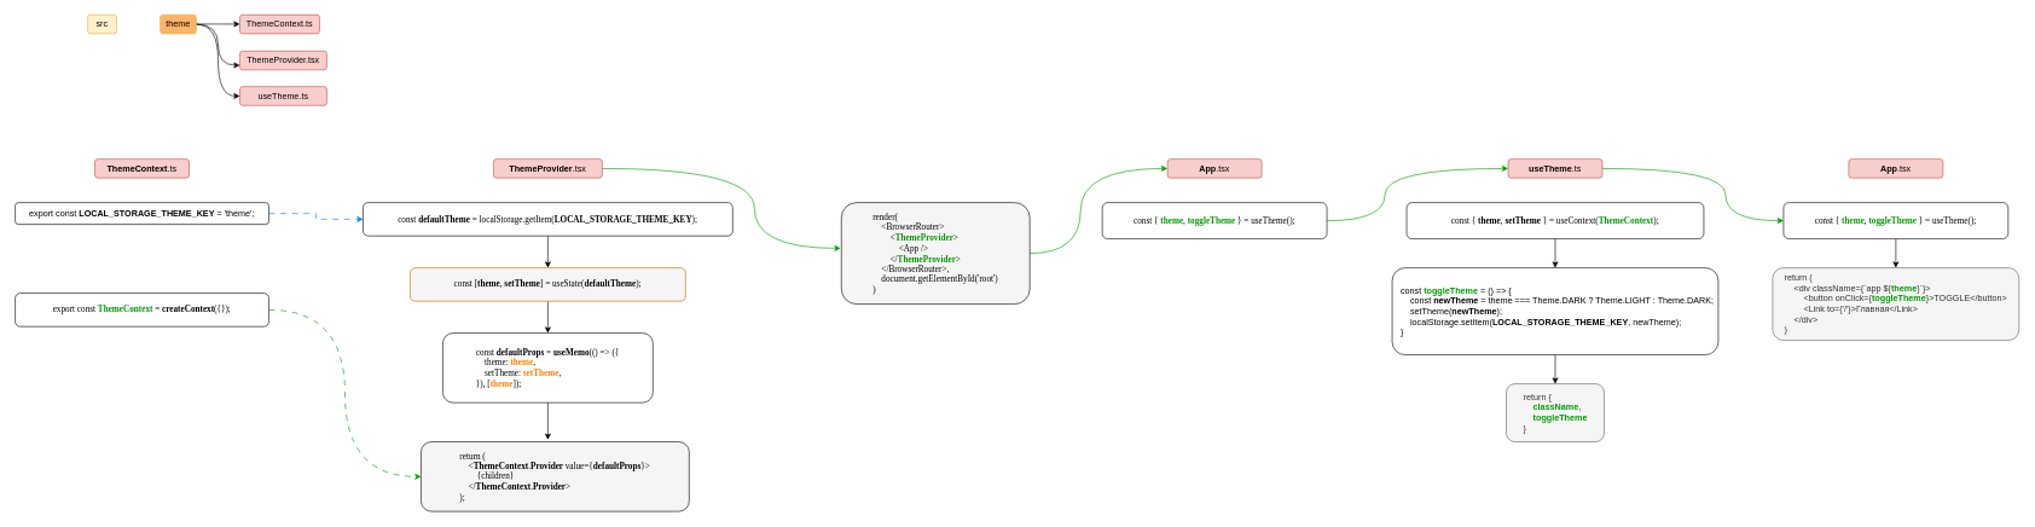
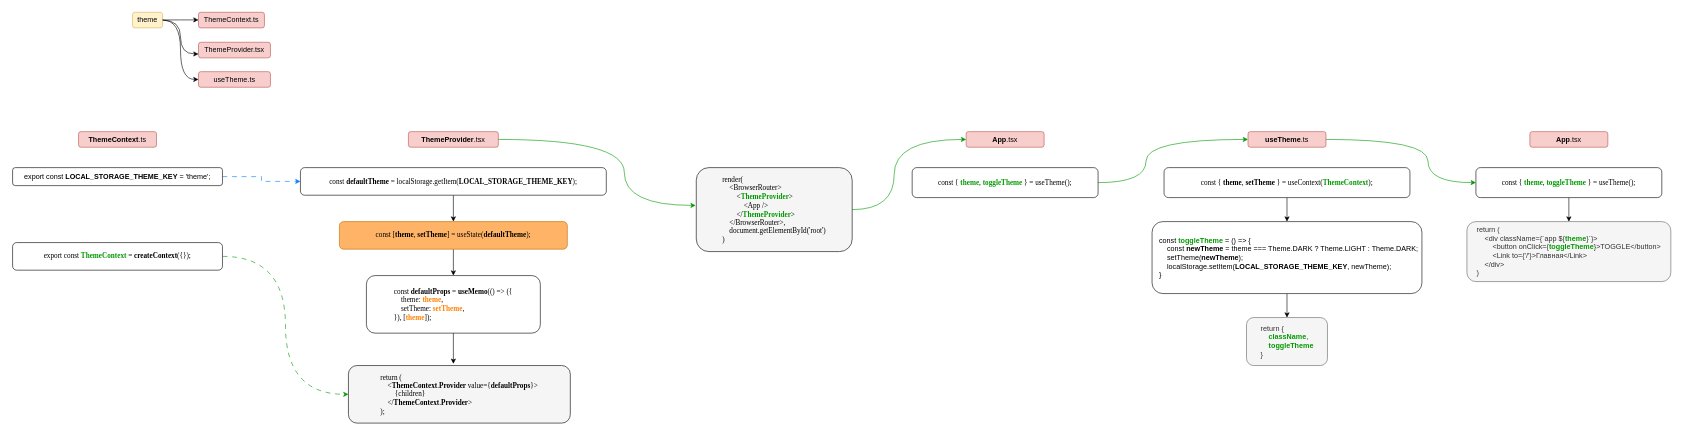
  <mxCell id="0" />
  <mxCell id="1" parent="0" />
  <mxCell id="2" value="&lt;font style=&quot;font-size: 12px;&quot;&gt;&lt;b&gt;ThemeContext&lt;/b&gt;.ts&lt;/font&gt;" style="rounded=1;whiteSpace=wrap;html=1;fillColor=#f8cecc;strokeColor=#b85450;" vertex="1" parent="1"><mxGeometry x="130" y="219" width="130" height="26" as="geometry" /></mxCell>
  <mxCell id="3" style="edgeStyle=orthogonalEdgeStyle;rounded=0;orthogonalLoop=1;jettySize=auto;html=1;entryX=0;entryY=0.5;entryDx=0;entryDy=0;curved=1;dashed=1;strokeColor=#009900;dashPattern=8 8;" edge="1" parent="1" source="4" target="21"><mxGeometry relative="1" as="geometry" /></mxCell>
  <mxCell id="4" value="&lt;div style=&quot;text-align: left;&quot;&gt;&lt;span style=&quot;font-family: Verdana; background-color: initial;&quot;&gt;export const &lt;b&gt;&lt;font color=&quot;#009900&quot;&gt;ThemeContext &lt;/font&gt;&lt;/b&gt;= &lt;/span&gt;&lt;b style=&quot;font-family: Verdana; background-color: initial;&quot;&gt;createContext&lt;/b&gt;&lt;span style=&quot;font-family: Verdana; background-color: initial;&quot;&gt;({});&lt;/span&gt;&lt;/div&gt;" style="rounded=1;whiteSpace=wrap;html=1;" vertex="1" parent="1"><mxGeometry x="20" y="404" width="350" height="46" as="geometry" /></mxCell>
  <mxCell id="5" value="&lt;font style=&quot;font-size: 12px;&quot;&gt;&lt;b&gt;ThemeProvider&lt;/b&gt;.tsx&lt;/font&gt;" style="rounded=1;whiteSpace=wrap;html=1;fillColor=#f8cecc;strokeColor=#b85450;" vertex="1" parent="1"><mxGeometry x="680" y="219" width="150" height="26" as="geometry" /></mxCell>
- <mxCell id="6" value="&lt;font style=&quot;font-size: 12px;&quot;&gt;src&lt;/font&gt;" style="rounded=1;whiteSpace=wrap;html=1;fillColor=#fff2cc;strokeColor=#d6b656;" vertex="1" parent="1"><mxGeometry x="120" y="20" width="40" height="26" as="geometry" /></mxCell>
  <mxCell id="7" style="edgeStyle=orthogonalEdgeStyle;rounded=0;orthogonalLoop=1;jettySize=auto;html=1;exitX=1;exitY=0.5;exitDx=0;exitDy=0;entryX=0;entryY=0.5;entryDx=0;entryDy=0;curved=1;strokeColor=#000000;" edge="1" parent="1" source="9" target="12"><mxGeometry relative="1" as="geometry" /></mxCell>
  <mxCell id="8" style="edgeStyle=orthogonalEdgeStyle;rounded=0;orthogonalLoop=1;jettySize=auto;html=1;exitX=1;exitY=0.5;exitDx=0;exitDy=0;entryX=0;entryY=0.75;entryDx=0;entryDy=0;curved=1;strokeColor=#000000;" edge="1" parent="1" source="9" target="11"><mxGeometry relative="1" as="geometry" /></mxCell>
- <mxCell id="9" value="&lt;font style=&quot;font-size: 12px;&quot;&gt;theme&lt;/font&gt;" style="rounded=1;whiteSpace=wrap;html=1;fillColor=#ffb366;strokeColor=#d6b656;" vertex="1" parent="1"><mxGeometry x="220" y="20" width="50" height="26" as="geometry" /></mxCell>
+ <mxCell id="9" value="&lt;font style=&quot;font-size: 12px;&quot;&gt;theme&lt;/font&gt;" style="rounded=1;whiteSpace=wrap;html=1;fillColor=#fff2cc;strokeColor=#d6b656;" vertex="1" parent="1"><mxGeometry x="220" y="20" width="50" height="26" as="geometry" /></mxCell>
  <mxCell id="10" value="&lt;font style=&quot;font-size: 12px;&quot;&gt;ThemeContext.ts&lt;/font&gt;" style="rounded=1;whiteSpace=wrap;html=1;fillColor=#f8cecc;strokeColor=#b85450;" vertex="1" parent="1"><mxGeometry x="330" y="20" width="110" height="26" as="geometry" /></mxCell>
  <mxCell id="11" value="&lt;font style=&quot;font-size: 12px;&quot;&gt;ThemeProvider.tsx&lt;/font&gt;" style="rounded=1;whiteSpace=wrap;html=1;fillColor=#f8cecc;strokeColor=#b85450;" vertex="1" parent="1"><mxGeometry x="330" y="70" width="120" height="26" as="geometry" /></mxCell>
  <mxCell id="12" value="&lt;font style=&quot;font-size: 12px;&quot;&gt;useTheme.ts&lt;/font&gt;" style="rounded=1;whiteSpace=wrap;html=1;fillColor=#f8cecc;strokeColor=#b85450;" vertex="1" parent="1"><mxGeometry x="330" y="119" width="120" height="26" as="geometry" /></mxCell>
  <mxCell id="13" style="edgeStyle=orthogonalEdgeStyle;orthogonalLoop=1;jettySize=auto;html=1;entryX=0;entryY=0.5;entryDx=0;entryDy=0;rounded=0;curved=1;strokeColor=#000000;" edge="1" parent="1"><mxGeometry relative="1" as="geometry"><mxPoint x="270" y="32.71" as="sourcePoint" /><mxPoint x="330" y="32.71" as="targetPoint" /></mxGeometry></mxCell>
  <mxCell id="14" style="edgeStyle=orthogonalEdgeStyle;rounded=0;orthogonalLoop=1;jettySize=auto;html=1;exitX=0.5;exitY=1;exitDx=0;exitDy=0;entryX=0.5;entryY=0;entryDx=0;entryDy=0;" edge="1" parent="1" source="15" target="17"><mxGeometry relative="1" as="geometry" /></mxCell>
  <mxCell id="15" value="&lt;div style=&quot;&quot;&gt;&lt;font face=&quot;Verdana&quot;&gt;const &lt;b style=&quot;&quot;&gt;defaultTheme &lt;/b&gt;= localStorage.getItem(&lt;b&gt;LOCAL_STORAGE_THEME_KEY&lt;/b&gt;);&lt;/font&gt;&lt;/div&gt;" style="rounded=1;whiteSpace=wrap;html=1;align=center;" vertex="1" parent="1"><mxGeometry x="500" y="279" width="510" height="46" as="geometry" /></mxCell>
  <mxCell id="16" style="edgeStyle=orthogonalEdgeStyle;rounded=0;orthogonalLoop=1;jettySize=auto;html=1;exitX=0.5;exitY=1;exitDx=0;exitDy=0;entryX=0.5;entryY=0;entryDx=0;entryDy=0;" edge="1" parent="1" source="17" target="20"><mxGeometry relative="1" as="geometry" /></mxCell>
- <mxCell id="17" value="&lt;div style=&quot;text-align: left;&quot;&gt;&lt;font face=&quot;Verdana&quot;&gt;const [&lt;b&gt;theme&lt;/b&gt;, &lt;b&gt;setTheme&lt;/b&gt;] = useState(&lt;b style=&quot;&quot;&gt;defaultTheme&lt;/b&gt;);&lt;/font&gt;&lt;br&gt;&lt;/div&gt;" style="rounded=1;whiteSpace=wrap;html=1;fillColor=#f5f5f5;strokeColor=#BD7000;fontColor=#000000;" vertex="1" parent="1"><mxGeometry x="565" y="369" width="380" height="46" as="geometry" /></mxCell>
+ <mxCell id="17" value="&lt;div style=&quot;text-align: left;&quot;&gt;&lt;font face=&quot;Verdana&quot;&gt;const [&lt;b&gt;theme&lt;/b&gt;, &lt;b&gt;setTheme&lt;/b&gt;] = useState(&lt;b style=&quot;&quot;&gt;defaultTheme&lt;/b&gt;);&lt;/font&gt;&lt;br&gt;&lt;/div&gt;" style="rounded=1;whiteSpace=wrap;html=1;fillColor=#FFB366;strokeColor=#BD7000;fontColor=#000000;" vertex="1" parent="1"><mxGeometry x="565" y="369" width="380" height="46" as="geometry" /></mxCell>
  <mxCell id="18" style="edgeStyle=orthogonalEdgeStyle;rounded=0;orthogonalLoop=1;jettySize=auto;html=1;exitX=1;exitY=0.5;exitDx=0;exitDy=0;entryX=0;entryY=0.5;entryDx=0;entryDy=0;dashed=1;dashPattern=8 8;strokeColor=#007FFF;" edge="1" parent="1" source="19" target="15"><mxGeometry relative="1" as="geometry" /></mxCell>
  <mxCell id="19" value="&lt;div style=&quot;text-align: left;&quot;&gt;&lt;span style=&quot;background-color: initial;&quot;&gt;export const &lt;/span&gt;&lt;b style=&quot;background-color: initial;&quot;&gt;LOCAL_STORAGE_THEME_KEY&lt;/b&gt;&lt;span style=&quot;background-color: initial;&quot;&gt; = 'theme';&lt;/span&gt;&lt;br&gt;&lt;/div&gt;" style="rounded=1;whiteSpace=wrap;html=1;" vertex="1" parent="1"><mxGeometry x="20" y="279" width="350" height="30" as="geometry" /></mxCell>
  <mxCell id="20" value="&lt;div style=&quot;text-align: left;&quot;&gt;&lt;div&gt;&lt;font face=&quot;Verdana&quot;&gt;const &lt;b&gt;defaultProps &lt;/b&gt;= &lt;b style=&quot;&quot;&gt;useMemo&lt;/b&gt;(() =&amp;gt; ({&lt;/font&gt;&lt;/div&gt;&lt;div&gt;&lt;font face=&quot;Verdana&quot;&gt;&amp;nbsp; &amp;nbsp; theme: &lt;font color=&quot;#ff8000&quot;&gt;&lt;b&gt;theme&lt;/b&gt;&lt;/font&gt;,&lt;/font&gt;&lt;/div&gt;&lt;div&gt;&lt;font face=&quot;Verdana&quot;&gt;&amp;nbsp; &amp;nbsp; setTheme: &lt;b&gt;&lt;font color=&quot;#ff8000&quot;&gt;setTheme&lt;/font&gt;&lt;/b&gt;,&lt;/font&gt;&lt;/div&gt;&lt;div&gt;&lt;font face=&quot;Verdana&quot;&gt;}), [&lt;b&gt;&lt;font color=&quot;#ff8000&quot;&gt;theme&lt;/font&gt;&lt;/b&gt;]);&lt;/font&gt;&lt;/div&gt;&lt;/div&gt;" style="rounded=1;whiteSpace=wrap;html=1;" vertex="1" parent="1"><mxGeometry x="610" y="459" width="290" height="96" as="geometry" /></mxCell>
  <mxCell id="21" value="&lt;div style=&quot;text-align: left;&quot;&gt;&lt;div&gt;&lt;font color=&quot;#000000&quot; face=&quot;Verdana&quot;&gt;return (&lt;/font&gt;&lt;/div&gt;&lt;div&gt;&lt;font color=&quot;#000000&quot; face=&quot;Verdana&quot;&gt;&amp;nbsp; &amp;nbsp; &amp;lt;&lt;b&gt;ThemeContext&lt;/b&gt;.&lt;b&gt;Provider &lt;/b&gt;value={&lt;b&gt;defaultProps&lt;/b&gt;}&amp;gt;&lt;/font&gt;&lt;/div&gt;&lt;div&gt;&lt;font color=&quot;#000000&quot; face=&quot;Verdana&quot;&gt;&lt;span style=&quot;white-space: pre;&quot;&gt;&amp;nbsp;&amp;nbsp;&amp;nbsp;&amp;nbsp;&lt;/span&gt;&lt;span style=&quot;white-space: pre;&quot;&gt;&amp;nbsp;&amp;nbsp;&amp;nbsp;&amp;nbsp;&lt;/span&gt;{children}&lt;/font&gt;&lt;/div&gt;&lt;div&gt;&lt;font color=&quot;#000000&quot; face=&quot;Verdana&quot;&gt;&amp;nbsp; &amp;nbsp; &amp;lt;/&lt;b&gt;ThemeContext&lt;/b&gt;.&lt;b&gt;Provider&lt;/b&gt;&amp;gt;&lt;/font&gt;&lt;/div&gt;&lt;div&gt;&lt;font color=&quot;#000000&quot; face=&quot;Verdana&quot;&gt;);&lt;/font&gt;&lt;/div&gt;&lt;/div&gt;" style="rounded=1;whiteSpace=wrap;html=1;fillColor=#f5f5f5;fontColor=#333333;strokeColor=#000000;" vertex="1" parent="1"><mxGeometry x="580" y="609" width="370" height="96" as="geometry" /></mxCell>
  <mxCell id="22" style="edgeStyle=orthogonalEdgeStyle;rounded=0;orthogonalLoop=1;jettySize=auto;html=1;exitX=0.5;exitY=1;exitDx=0;exitDy=0;entryX=0.473;entryY=-0.03;entryDx=0;entryDy=0;entryPerimeter=0;" edge="1" parent="1" source="20" target="21"><mxGeometry relative="1" as="geometry" /></mxCell>
  <mxCell id="23" value="&lt;font style=&quot;font-size: 12px;&quot;&gt;&lt;b&gt;App&lt;/b&gt;.tsx&lt;/font&gt;" style="rounded=1;whiteSpace=wrap;html=1;fillColor=#f8cecc;strokeColor=#b85450;" vertex="1" parent="1"><mxGeometry x="1610" y="219" width="130" height="26" as="geometry" /></mxCell>
  <mxCell id="24" style="edgeStyle=orthogonalEdgeStyle;rounded=0;orthogonalLoop=1;jettySize=auto;html=1;exitX=1;exitY=0.5;exitDx=0;exitDy=0;entryX=0;entryY=0.5;entryDx=0;entryDy=0;curved=1;strokeColor=#009900;" edge="1" parent="1" source="25" target="38"><mxGeometry relative="1" as="geometry"><Array as="points"><mxPoint x="2380" y="232" /><mxPoint x="2380" y="304" /></Array></mxGeometry></mxCell>
  <mxCell id="25" value="&lt;font style=&quot;&quot;&gt;&lt;b&gt;useTheme&lt;/b&gt;.ts&lt;/font&gt;" style="rounded=1;whiteSpace=wrap;html=1;fillColor=#f8cecc;strokeColor=#b85450;" vertex="1" parent="1"><mxGeometry x="2080" y="219" width="130" height="26" as="geometry" /></mxCell>
  <mxCell id="26" style="edgeStyle=orthogonalEdgeStyle;rounded=0;orthogonalLoop=1;jettySize=auto;html=1;entryX=0;entryY=0.5;entryDx=0;entryDy=0;curved=1;strokeColor=#009900;" edge="1" parent="1" source="27" target="23"><mxGeometry relative="1" as="geometry"><Array as="points"><mxPoint x="1490" y="349" /><mxPoint x="1490" y="232" /></Array></mxGeometry></mxCell>
  <mxCell id="27" value="&lt;div style=&quot;text-align: left;&quot;&gt;&lt;div&gt;&lt;font face=&quot;Verdana&quot; color=&quot;#000000&quot;&gt;render(&lt;/font&gt;&lt;/div&gt;&lt;div&gt;&lt;font face=&quot;Verdana&quot; color=&quot;#000000&quot;&gt;&amp;nbsp; &amp;nbsp; &amp;lt;BrowserRouter&amp;gt;&lt;span style=&quot;&quot;&gt;&lt;/span&gt;&lt;/font&gt;&lt;/div&gt;&lt;div&gt;&lt;font face=&quot;Verdana&quot;&gt;&lt;span style=&quot;color: rgb(0, 0, 0);&quot;&gt;&lt;span style=&quot;white-space: pre;&quot;&gt;&amp;nbsp;&amp;nbsp;&amp;nbsp;&amp;nbsp;&lt;/span&gt;&lt;span style=&quot;white-space: pre;&quot;&gt;&amp;nbsp;&amp;nbsp;&amp;nbsp;&amp;nbsp;&lt;/span&gt;&lt;/span&gt;&lt;font color=&quot;#000000&quot;&gt;&amp;lt;&lt;/font&gt;&lt;b style=&quot;&quot;&gt;&lt;font color=&quot;#009900&quot;&gt;ThemeProvider&lt;/font&gt;&lt;/b&gt;&lt;font color=&quot;#000000&quot;&gt;&amp;gt;&lt;/font&gt;&lt;/font&gt;&lt;/div&gt;&lt;div&gt;&lt;font face=&quot;Verdana&quot; color=&quot;#000000&quot;&gt;&lt;span style=&quot;&quot;&gt;&lt;span style=&quot;&quot;&gt;&lt;span style=&quot;white-space: pre;&quot;&gt;&amp;nbsp;&amp;nbsp;&amp;nbsp;&amp;nbsp;&lt;/span&gt;&lt;span style=&quot;white-space: pre;&quot;&gt;&amp;nbsp;&amp;nbsp;&amp;nbsp;&amp;nbsp;&lt;/span&gt;&lt;span style=&quot;white-space: pre;&quot;&gt;&amp;nbsp;&amp;nbsp;&amp;nbsp;&amp;nbsp;&lt;/span&gt;&lt;/span&gt;&amp;lt;App /&amp;gt;&lt;/span&gt;&lt;/font&gt;&lt;/div&gt;&lt;div&gt;&lt;font face=&quot;Verdana&quot;&gt;&lt;span style=&quot;color: rgb(0, 0, 0);&quot;&gt;&lt;span style=&quot;white-space: pre;&quot;&gt;&amp;nbsp;&amp;nbsp;&amp;nbsp;&amp;nbsp;&lt;/span&gt;&lt;span style=&quot;white-space: pre;&quot;&gt;&amp;nbsp;&amp;nbsp;&amp;nbsp;&amp;nbsp;&lt;/span&gt;&lt;/span&gt;&lt;font color=&quot;#000000&quot;&gt;&amp;lt;/&lt;/font&gt;&lt;b style=&quot;&quot;&gt;&lt;font color=&quot;#009900&quot;&gt;ThemeProvider&lt;/font&gt;&lt;/b&gt;&lt;font color=&quot;#000000&quot;&gt;&amp;gt;&lt;/font&gt;&lt;/font&gt;&lt;/div&gt;&lt;div&gt;&lt;font face=&quot;Verdana&quot; color=&quot;#000000&quot;&gt;&lt;span style=&quot;&quot;&gt;&lt;span style=&quot;&quot;&gt;&lt;span style=&quot;white-space: pre;&quot;&gt;&amp;nbsp;&amp;nbsp;&amp;nbsp;&amp;nbsp;&lt;/span&gt;&lt;/span&gt;&amp;lt;/BrowserRouter&amp;gt;,&lt;/span&gt;&lt;/font&gt;&lt;/div&gt;&lt;div&gt;&lt;font face=&quot;Verdana&quot; color=&quot;#000000&quot;&gt;&lt;span style=&quot;&quot;&gt;&lt;span style=&quot;&quot;&gt;&lt;span style=&quot;white-space: pre;&quot;&gt;&amp;nbsp;&amp;nbsp;&amp;nbsp;&amp;nbsp;&lt;/span&gt;&lt;/span&gt;document.getElementById('root')&lt;/span&gt;&lt;/font&gt;&lt;/div&gt;&lt;div&gt;&lt;font face=&quot;Verdana&quot; color=&quot;#000000&quot;&gt;)&lt;/font&gt;&lt;/div&gt;&lt;/div&gt;" style="rounded=1;whiteSpace=wrap;html=1;fillColor=#f5f5f5;fontColor=#333333;strokeColor=#000000;" vertex="1" parent="1"><mxGeometry x="1160" y="279" width="260" height="140" as="geometry" /></mxCell>
  <mxCell id="28" style="edgeStyle=orthogonalEdgeStyle;rounded=0;orthogonalLoop=1;jettySize=auto;html=1;entryX=-0.004;entryY=0.45;entryDx=0;entryDy=0;entryPerimeter=0;curved=1;strokeColor=#009900;" edge="1" parent="1" source="5" target="27"><mxGeometry relative="1" as="geometry"><Array as="points"><mxPoint x="1040" y="232" /><mxPoint x="1040" y="342" /></Array></mxGeometry></mxCell>
  <mxCell id="29" style="edgeStyle=orthogonalEdgeStyle;rounded=0;orthogonalLoop=1;jettySize=auto;html=1;exitX=0.5;exitY=1;exitDx=0;exitDy=0;entryX=0.5;entryY=0;entryDx=0;entryDy=0;" edge="1" parent="1" source="30" target="34"><mxGeometry relative="1" as="geometry" /></mxCell>
  <mxCell id="30" value="&lt;div style=&quot;text-align: left;&quot;&gt;&lt;font face=&quot;Verdana&quot;&gt;const { &lt;b&gt;theme&lt;/b&gt;, &lt;b&gt;setTheme &lt;/b&gt;} = useContext(&lt;b&gt;&lt;font color=&quot;#009900&quot;&gt;ThemeContext&lt;/font&gt;&lt;/b&gt;);&lt;/font&gt;&lt;br&gt;&lt;/div&gt;" style="rounded=1;whiteSpace=wrap;html=1;" vertex="1" parent="1"><mxGeometry x="1940" y="279" width="410" height="50" as="geometry" /></mxCell>
  <mxCell id="31" style="edgeStyle=orthogonalEdgeStyle;rounded=0;orthogonalLoop=1;jettySize=auto;html=1;exitX=1;exitY=0.5;exitDx=0;exitDy=0;entryX=0;entryY=0.5;entryDx=0;entryDy=0;fontStyle=0;curved=1;strokeColor=#009900;" edge="1" parent="1" source="32" target="25"><mxGeometry relative="1" as="geometry"><Array as="points"><mxPoint x="1910" y="304" /><mxPoint x="1910" y="232" /></Array></mxGeometry></mxCell>
  <mxCell id="32" value="&lt;div style=&quot;text-align: left;&quot;&gt;&lt;font face=&quot;Verdana&quot;&gt;const { &lt;b&gt;&lt;font color=&quot;#009900&quot;&gt;theme&lt;/font&gt;&lt;/b&gt;, &lt;b&gt;&lt;font color=&quot;#009900&quot;&gt;toggleTheme &lt;/font&gt;&lt;/b&gt;} = useTheme();&lt;/font&gt;&lt;br&gt;&lt;/div&gt;" style="rounded=1;whiteSpace=wrap;html=1;" vertex="1" parent="1"><mxGeometry x="1520" y="279" width="310" height="50" as="geometry" /></mxCell>
  <mxCell id="33" style="edgeStyle=orthogonalEdgeStyle;rounded=0;orthogonalLoop=1;jettySize=auto;html=1;exitX=0.5;exitY=1;exitDx=0;exitDy=0;entryX=0.5;entryY=0;entryDx=0;entryDy=0;" edge="1" parent="1" source="34" target="35"><mxGeometry relative="1" as="geometry" /></mxCell>
  <mxCell id="34" value="&lt;div style=&quot;&quot;&gt;&lt;div&gt;const &lt;b&gt;&lt;font color=&quot;#009900&quot;&gt;toggleTheme &lt;/font&gt;&lt;/b&gt;= () =&amp;gt; {&lt;/div&gt;&lt;div&gt;&lt;span style=&quot;white-space: pre;&quot;&gt;&amp;nbsp;&amp;nbsp;&amp;nbsp;&amp;nbsp;&lt;/span&gt;const &lt;b&gt;newTheme &lt;/b&gt;= theme === Theme.DARK ? Theme.LIGHT : Theme.DARK;&lt;/div&gt;&lt;div&gt;&lt;span style=&quot;&quot;&gt;&lt;span style=&quot;white-space: pre;&quot;&gt;&amp;nbsp;&amp;nbsp;&amp;nbsp;&amp;nbsp;&lt;/span&gt;&lt;/span&gt;setTheme(&lt;b&gt;newTheme&lt;/b&gt;);&lt;/div&gt;&lt;div&gt;&lt;span style=&quot;&quot;&gt;&lt;span style=&quot;white-space: pre;&quot;&gt;&amp;nbsp;&amp;nbsp;&amp;nbsp;&amp;nbsp;&lt;/span&gt;&lt;/span&gt;localStorage.setItem(&lt;b&gt;LOCAL_STORAGE_THEME_KEY&lt;/b&gt;, newTheme);&lt;/div&gt;&lt;div&gt;}&lt;/div&gt;&lt;/div&gt;" style="rounded=1;whiteSpace=wrap;html=1;align=left;strokeWidth=1;spacingLeft=10;" vertex="1" parent="1"><mxGeometry x="1920" y="369" width="450" height="120" as="geometry" /></mxCell>
  <mxCell id="35" value="&lt;div style=&quot;text-align: left;&quot;&gt;&lt;div&gt;return {&lt;/div&gt;&lt;div&gt;&amp;nbsp; &amp;nbsp; &lt;b&gt;&lt;font color=&quot;#009900&quot;&gt;className&lt;/font&gt;&lt;/b&gt;,&lt;span style=&quot;&quot;&gt;&lt;/span&gt;&lt;/div&gt;&lt;div&gt;&lt;span style=&quot;&quot;&gt;&lt;span style=&quot;&quot;&gt;&lt;span style=&quot;white-space: pre;&quot;&gt;&amp;nbsp;&amp;nbsp;&amp;nbsp;&amp;nbsp;&lt;/span&gt;&lt;/span&gt;&lt;b&gt;&lt;font color=&quot;#009900&quot;&gt;toggleTheme&lt;/font&gt;&lt;/b&gt;&lt;/span&gt;&lt;/div&gt;&lt;div&gt;}&lt;/div&gt;&lt;/div&gt;" style="rounded=1;whiteSpace=wrap;html=1;fillColor=#f5f5f5;fontColor=#333333;strokeColor=#666666;" vertex="1" parent="1"><mxGeometry x="2077.5" y="529" width="135" height="80" as="geometry" /></mxCell>
  <mxCell id="36" value="&lt;font style=&quot;font-size: 12px;&quot;&gt;&lt;b&gt;App&lt;/b&gt;.tsx&lt;/font&gt;" style="rounded=1;whiteSpace=wrap;html=1;fillColor=#f8cecc;strokeColor=#b85450;" vertex="1" parent="1"><mxGeometry x="2550" y="219" width="130" height="26" as="geometry" /></mxCell>
  <mxCell id="37" style="edgeStyle=orthogonalEdgeStyle;rounded=0;orthogonalLoop=1;jettySize=auto;html=1;entryX=0.5;entryY=0;entryDx=0;entryDy=0;" edge="1" parent="1" source="38" target="39"><mxGeometry relative="1" as="geometry" /></mxCell>
  <mxCell id="38" value="&lt;div style=&quot;text-align: left;&quot;&gt;&lt;font face=&quot;Verdana&quot;&gt;const { &lt;b&gt;&lt;font color=&quot;#009900&quot;&gt;theme&lt;/font&gt;&lt;/b&gt;, &lt;b&gt;&lt;font color=&quot;#009900&quot;&gt;toggleTheme &lt;/font&gt;&lt;/b&gt;} = useTheme();&lt;/font&gt;&lt;br&gt;&lt;/div&gt;" style="rounded=1;whiteSpace=wrap;html=1;" vertex="1" parent="1"><mxGeometry x="2460" y="279" width="310" height="50" as="geometry" /></mxCell>
  <mxCell id="39" value="&lt;div style=&quot;text-align: left;&quot;&gt;&lt;div&gt;return (&lt;/div&gt;&lt;div&gt;&lt;span style=&quot;&quot;&gt;&amp;nbsp;&amp;nbsp;&amp;nbsp;&amp;nbsp;&lt;/span&gt;&amp;lt;div className={`app ${&lt;b&gt;&lt;font color=&quot;#009900&quot;&gt;theme&lt;/font&gt;&lt;/b&gt;}`}&amp;gt;&lt;/div&gt;&lt;div&gt;&lt;span style=&quot;&quot;&gt;&lt;span style=&quot;&quot;&gt;&amp;nbsp;&amp;nbsp;&amp;nbsp;&amp;nbsp;&lt;/span&gt;&lt;span style=&quot;&quot;&gt;&amp;nbsp;&amp;nbsp;&amp;nbsp;&amp;nbsp;&lt;/span&gt;&lt;/span&gt;&amp;lt;button onClick={&lt;b&gt;&lt;font color=&quot;#009900&quot;&gt;toggleTheme&lt;/font&gt;&lt;/b&gt;}&amp;gt;TOGGLE&amp;lt;/button&amp;gt;&lt;/div&gt;&lt;div&gt;&lt;span style=&quot;&quot;&gt;&lt;span style=&quot;&quot;&gt;&amp;nbsp;&amp;nbsp;&amp;nbsp;&amp;nbsp;&lt;/span&gt;&lt;span style=&quot;&quot;&gt;&amp;nbsp;&amp;nbsp;&amp;nbsp;&amp;nbsp;&lt;/span&gt;&lt;/span&gt;&amp;lt;Link to={'/'}&amp;gt;Главная&amp;lt;/Link&amp;gt;&lt;/div&gt;&lt;div&gt;&lt;span style=&quot;&quot;&gt;&lt;span style=&quot;&quot;&gt;&amp;nbsp;&amp;nbsp;&amp;nbsp;&amp;nbsp;&lt;/span&gt;&lt;/span&gt;&amp;lt;/div&amp;gt;&lt;/div&gt;&lt;div&gt;)&lt;/div&gt;&lt;/div&gt;" style="rounded=1;whiteSpace=wrap;html=1;fillColor=#f5f5f5;fontColor=#333333;strokeColor=#666666;" vertex="1" parent="1"><mxGeometry x="2445" y="369" width="340" height="100" as="geometry" /></mxCell>
